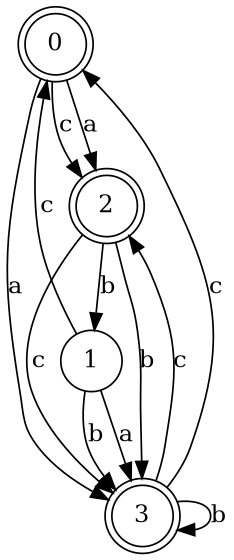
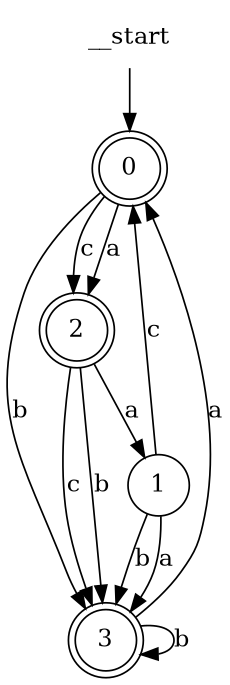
  digraph {
    node [shape=doublecircle]
+   __start [shape=none]
    n2 [label=0]
    n3 [label=2]
    n4 [label=3]
    n5 [label=1 shape=circle]
+   __start -> n2
    n2 -> n3 [label=a]
    n2 -> n3 [label=c]
-   n2 -> n4 [label=a]
+   n2 -> n4 [label=b]
    n3 -> n4 [label=b]
    n3 -> n4 [label=c]
-   n3 -> n5 [label=b]
-   n4 -> n2 [label=c]
-   n4 -> n3 [label=c]
+   n3 -> n5 [label=a]
+   n4 -> n2 [label=a]
    n4 -> n4 [label=b]
    n5 -> n2 [label=c]
    n5 -> n4 [label=a]
    n5 -> n4 [label=b]
  }
